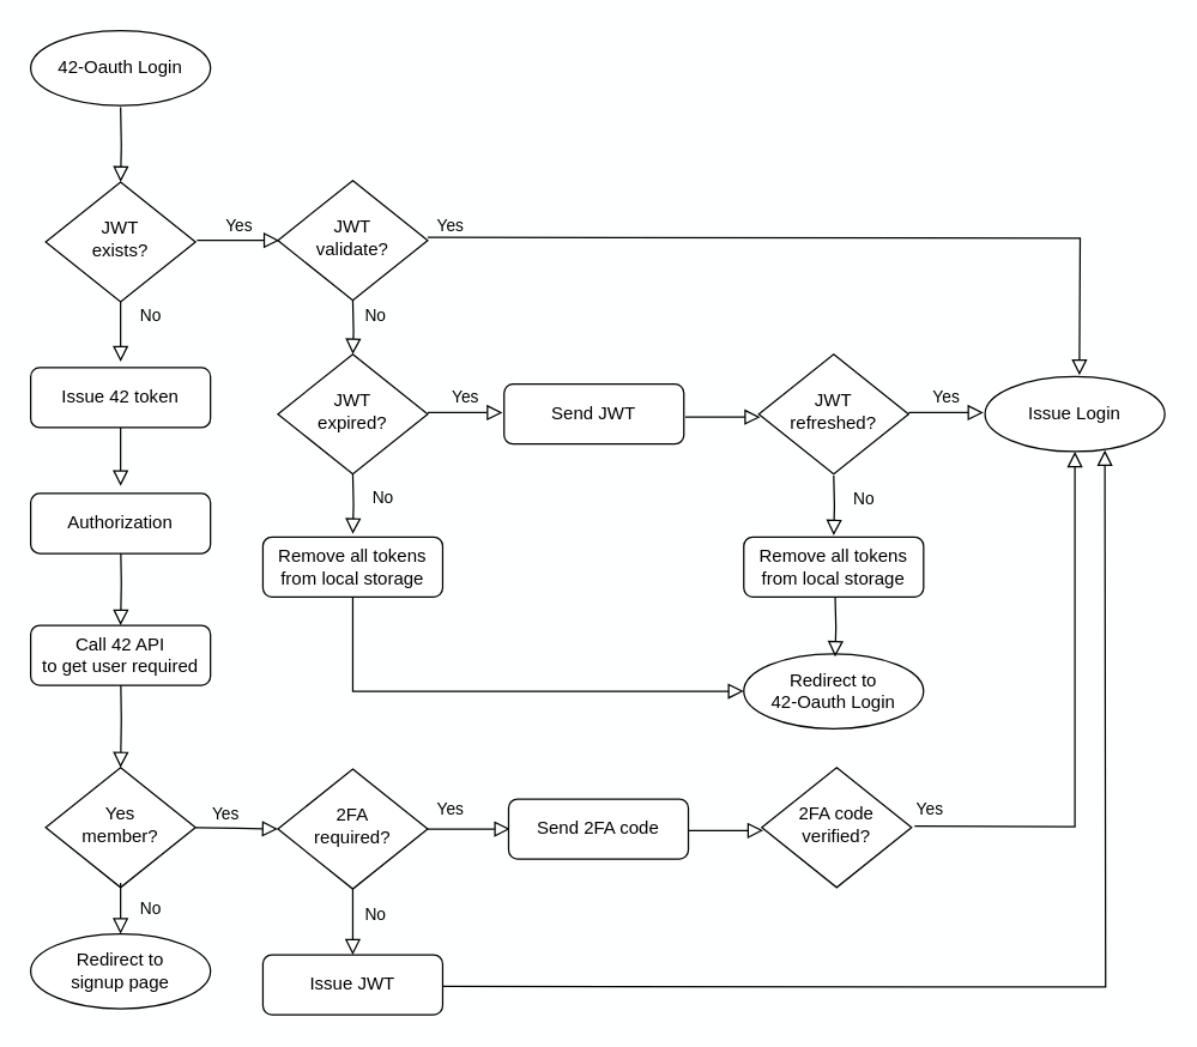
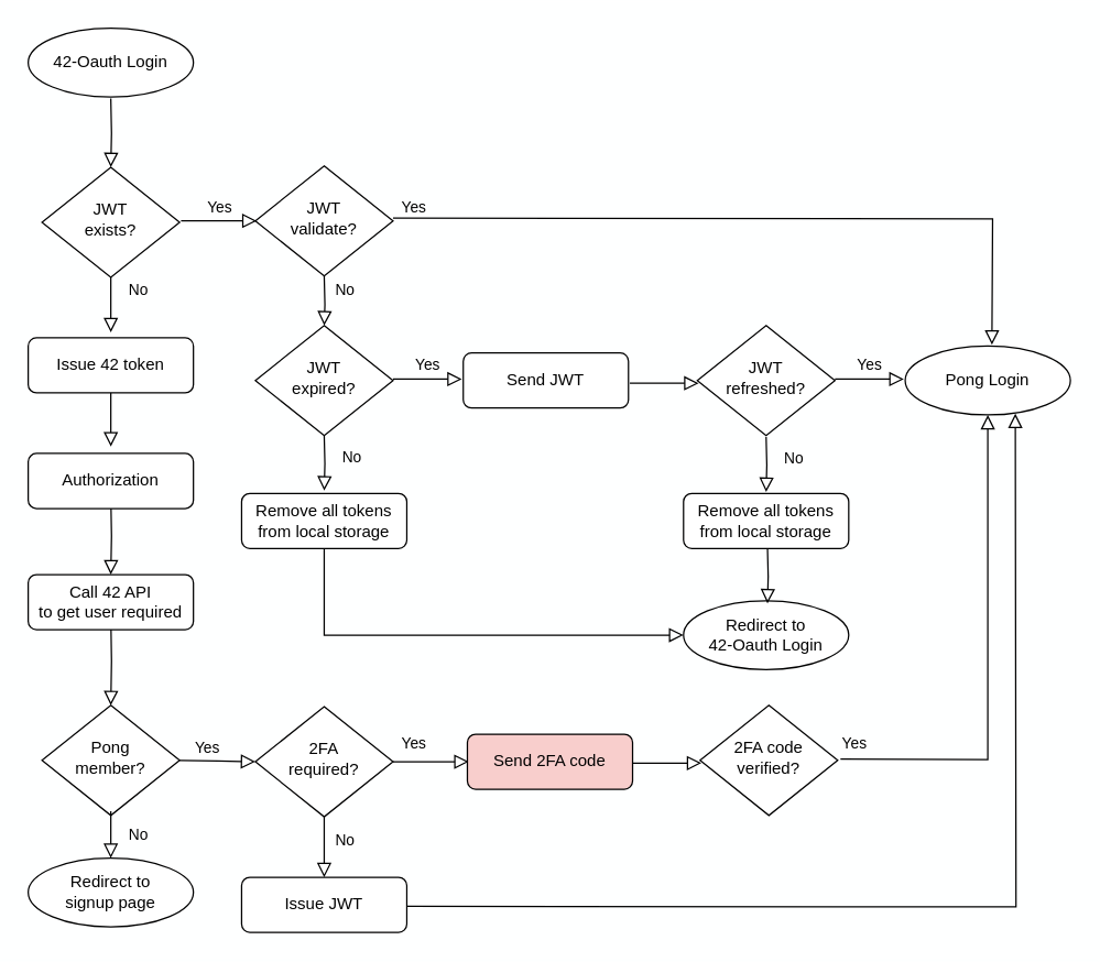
  <mxCell id="0" />
  <mxCell id="1" parent="0" />
  <mxCell id="2" value="" style="rounded=0;html=1;jettySize=auto;orthogonalLoop=1;fontSize=11;endArrow=block;endFill=0;endSize=8;strokeWidth=1;shadow=0;labelBackgroundColor=none;edgeStyle=orthogonalEdgeStyle;" parent="1" target="5" edge="1"><mxGeometry relative="1" as="geometry"><mxPoint x="80" y="71" as="sourcePoint" /></mxGeometry></mxCell>
  <mxCell id="3" value="No" style="rounded=0;html=1;jettySize=auto;orthogonalLoop=1;fontSize=11;endArrow=block;endFill=0;endSize=8;strokeWidth=1;shadow=0;labelBackgroundColor=none;edgeStyle=orthogonalEdgeStyle;" parent="1" source="5" edge="1"><mxGeometry x="-0.556" y="20" relative="1" as="geometry"><mxPoint as="offset" /><mxPoint x="80" y="241" as="targetPoint" /></mxGeometry></mxCell>
  <mxCell id="4" value="Yes" style="edgeStyle=orthogonalEdgeStyle;rounded=0;html=1;jettySize=auto;orthogonalLoop=1;fontSize=11;endArrow=block;endFill=0;endSize=8;strokeWidth=1;shadow=0;labelBackgroundColor=none;entryX=0;entryY=0.5;entryDx=0;entryDy=0;" parent="1" edge="1"><mxGeometry x="0.027" y="10" relative="1" as="geometry"><mxPoint as="offset" /><mxPoint x="131" y="160" as="sourcePoint" /><mxPoint x="186" y="160" as="targetPoint" /></mxGeometry></mxCell>
  <mxCell id="5" value="JWT&lt;br&gt;exists?" style="rhombus;whiteSpace=wrap;html=1;shadow=0;fontFamily=Helvetica;fontSize=12;align=center;strokeWidth=1;spacing=6;spacingTop=-4;" parent="1" vertex="1"><mxGeometry x="30" y="121" width="100" height="80" as="geometry" /></mxCell>
  <mxCell id="6" value="" style="rounded=0;html=1;jettySize=auto;orthogonalLoop=1;fontSize=11;endArrow=block;endFill=0;endSize=8;strokeWidth=1;shadow=0;labelBackgroundColor=none;edgeStyle=orthogonalEdgeStyle;" parent="1" edge="1"><mxGeometry x="-0.156" y="20" relative="1" as="geometry"><mxPoint as="offset" /><mxPoint x="80" y="279" as="sourcePoint" /><mxPoint x="80" y="324" as="targetPoint" /></mxGeometry></mxCell>
  <mxCell id="7" value="Send JWT" style="rounded=1;whiteSpace=wrap;html=1;fontSize=12;glass=0;strokeWidth=1;shadow=0;" parent="1" vertex="1"><mxGeometry x="336" y="256" width="120" height="40" as="geometry" /></mxCell>
  <mxCell id="8" value="42-Oauth Login" style="ellipse;whiteSpace=wrap;html=1;" vertex="1" parent="1"><mxGeometry x="20" y="20" width="120" height="50" as="geometry" /></mxCell>
  <mxCell id="9" value="Yes" style="edgeStyle=orthogonalEdgeStyle;rounded=0;html=1;jettySize=auto;orthogonalLoop=1;fontSize=11;endArrow=block;endFill=0;endSize=8;strokeWidth=1;shadow=0;labelBackgroundColor=none;" edge="1" parent="1"><mxGeometry x="-0.943" y="8" relative="1" as="geometry"><mxPoint as="offset" /><mxPoint x="285" y="158" as="sourcePoint" /><mxPoint x="720" y="250" as="targetPoint" /></mxGeometry></mxCell>
  <mxCell id="10" value="JWT&lt;br&gt;validate?" style="rhombus;whiteSpace=wrap;html=1;shadow=0;fontFamily=Helvetica;fontSize=12;align=center;strokeWidth=1;spacing=6;spacingTop=-4;" vertex="1" parent="1"><mxGeometry x="185" y="120" width="100" height="80" as="geometry" /></mxCell>
  <mxCell id="11" value="No" style="rounded=0;html=1;jettySize=auto;orthogonalLoop=1;fontSize=11;endArrow=block;endFill=0;endSize=8;strokeWidth=1;shadow=0;labelBackgroundColor=none;edgeStyle=orthogonalEdgeStyle;" edge="1" parent="1" target="12"><mxGeometry x="-0.433" y="15" relative="1" as="geometry"><mxPoint as="offset" /><mxPoint x="235" y="200" as="sourcePoint" /></mxGeometry></mxCell>
  <mxCell id="12" value="JWT&lt;br&gt;expired?" style="rhombus;whiteSpace=wrap;html=1;shadow=0;fontFamily=Helvetica;fontSize=12;align=center;strokeWidth=1;spacing=6;spacingTop=-4;" vertex="1" parent="1"><mxGeometry x="185" y="236" width="100" height="80" as="geometry" /></mxCell>
  <mxCell id="13" value="No" style="rounded=0;html=1;jettySize=auto;orthogonalLoop=1;fontSize=11;endArrow=block;endFill=0;endSize=8;strokeWidth=1;shadow=0;labelBackgroundColor=none;edgeStyle=orthogonalEdgeStyle;" edge="1" parent="1"><mxGeometry x="-0.25" y="20" relative="1" as="geometry"><mxPoint as="offset" /><mxPoint x="235" y="316" as="sourcePoint" /><mxPoint x="235" y="356" as="targetPoint" /></mxGeometry></mxCell>
  <mxCell id="14" value="Yes" style="edgeStyle=orthogonalEdgeStyle;rounded=0;html=1;jettySize=auto;orthogonalLoop=1;fontSize=11;endArrow=block;endFill=0;endSize=8;strokeWidth=1;shadow=0;labelBackgroundColor=none;" edge="1" parent="1"><mxGeometry y="10" relative="1" as="geometry"><mxPoint as="offset" /><mxPoint x="285" y="275" as="sourcePoint" /><mxPoint x="335" y="275" as="targetPoint" /></mxGeometry></mxCell>
  <mxCell id="15" value="" style="edgeStyle=orthogonalEdgeStyle;rounded=0;html=1;jettySize=auto;orthogonalLoop=1;fontSize=11;endArrow=block;endFill=0;endSize=8;strokeWidth=1;shadow=0;labelBackgroundColor=none;" edge="1" parent="1"><mxGeometry y="10" relative="1" as="geometry"><mxPoint as="offset" /><mxPoint x="457" y="278" as="sourcePoint" /><mxPoint x="507" y="278" as="targetPoint" /></mxGeometry></mxCell>
  <mxCell id="16" value="JWT&lt;br&gt;refreshed?" style="rhombus;whiteSpace=wrap;html=1;shadow=0;fontFamily=Helvetica;fontSize=12;align=center;strokeWidth=1;spacing=6;spacingTop=-4;" vertex="1" parent="1"><mxGeometry x="506" y="236" width="100" height="80" as="geometry" /></mxCell>
  <mxCell id="17" value="Yes" style="edgeStyle=orthogonalEdgeStyle;rounded=0;html=1;jettySize=auto;orthogonalLoop=1;fontSize=11;endArrow=block;endFill=0;endSize=8;strokeWidth=1;shadow=0;labelBackgroundColor=none;" edge="1" parent="1"><mxGeometry y="10" relative="1" as="geometry"><mxPoint as="offset" /><mxPoint x="606" y="275" as="sourcePoint" /><mxPoint x="656" y="275" as="targetPoint" /></mxGeometry></mxCell>
- <mxCell id="18" value="Issue Login" style="ellipse;whiteSpace=wrap;html=1;" vertex="1" parent="1"><mxGeometry x="657" y="251" width="120" height="50" as="geometry" /></mxCell>
+ <mxCell id="18" value="Pong Login" style="ellipse;whiteSpace=wrap;html=1;" vertex="1" parent="1"><mxGeometry x="657" y="251" width="120" height="50" as="geometry" /></mxCell>
  <mxCell id="19" value="No" style="rounded=0;html=1;jettySize=auto;orthogonalLoop=1;fontSize=11;endArrow=block;endFill=0;endSize=8;strokeWidth=1;shadow=0;labelBackgroundColor=none;edgeStyle=orthogonalEdgeStyle;" edge="1" parent="1"><mxGeometry x="-0.25" y="20" relative="1" as="geometry"><mxPoint as="offset" /><mxPoint x="556" y="317" as="sourcePoint" /><mxPoint x="556" y="357" as="targetPoint" /></mxGeometry></mxCell>
  <mxCell id="20" value="Remove all tokens&lt;br&gt;from local storage" style="rounded=1;whiteSpace=wrap;html=1;fontSize=12;glass=0;strokeWidth=1;shadow=0;" vertex="1" parent="1"><mxGeometry x="175" y="358" width="120" height="40" as="geometry" /></mxCell>
  <mxCell id="21" value="" style="rounded=0;html=1;jettySize=auto;orthogonalLoop=1;fontSize=11;endArrow=block;endFill=0;endSize=8;strokeWidth=1;shadow=0;labelBackgroundColor=none;edgeStyle=orthogonalEdgeStyle;exitX=0.5;exitY=1;exitDx=0;exitDy=0;entryX=0;entryY=0.5;entryDx=0;entryDy=0;" edge="1" parent="1" source="20" target="22"><mxGeometry x="-0.25" y="20" relative="1" as="geometry"><mxPoint as="offset" /><mxPoint x="236" y="398" as="sourcePoint" /><mxPoint x="236" y="438" as="targetPoint" /></mxGeometry></mxCell>
  <mxCell id="22" value="Redirect to&lt;br&gt;42-Oauth Login" style="ellipse;whiteSpace=wrap;html=1;" vertex="1" parent="1"><mxGeometry x="496" y="436" width="120" height="50" as="geometry" /></mxCell>
  <mxCell id="23" value="Remove all tokens&lt;br&gt;from local storage" style="rounded=1;whiteSpace=wrap;html=1;fontSize=12;glass=0;strokeWidth=1;shadow=0;" vertex="1" parent="1"><mxGeometry x="496" y="358" width="120" height="40" as="geometry" /></mxCell>
  <mxCell id="24" value="" style="rounded=0;html=1;jettySize=auto;orthogonalLoop=1;fontSize=11;endArrow=block;endFill=0;endSize=8;strokeWidth=1;shadow=0;labelBackgroundColor=none;edgeStyle=orthogonalEdgeStyle;" edge="1" parent="1"><mxGeometry x="-0.25" y="20" relative="1" as="geometry"><mxPoint as="offset" /><mxPoint x="557" y="398" as="sourcePoint" /><mxPoint x="557" y="438" as="targetPoint" /></mxGeometry></mxCell>
  <mxCell id="25" value="Issue 42 token" style="rounded=1;whiteSpace=wrap;html=1;fontSize=12;glass=0;strokeWidth=1;shadow=0;" vertex="1" parent="1"><mxGeometry x="20" y="245" width="120" height="40" as="geometry" /></mxCell>
  <mxCell id="26" value="" style="rounded=0;html=1;jettySize=auto;orthogonalLoop=1;fontSize=11;endArrow=block;endFill=0;endSize=8;strokeWidth=1;shadow=0;labelBackgroundColor=none;edgeStyle=orthogonalEdgeStyle;entryX=0.5;entryY=0;entryDx=0;entryDy=0;" edge="1" parent="1" target="29"><mxGeometry x="-0.156" y="20" relative="1" as="geometry"><mxPoint as="offset" /><mxPoint x="80" y="360" as="sourcePoint" /><mxPoint x="80" y="405" as="targetPoint" /></mxGeometry></mxCell>
  <mxCell id="27" value="Authorization" style="rounded=1;whiteSpace=wrap;html=1;fontSize=12;glass=0;strokeWidth=1;shadow=0;" vertex="1" parent="1"><mxGeometry x="20" y="329" width="120" height="40" as="geometry" /></mxCell>
  <mxCell id="28" value="" style="rounded=0;html=1;jettySize=auto;orthogonalLoop=1;fontSize=11;endArrow=block;endFill=0;endSize=8;strokeWidth=1;shadow=0;labelBackgroundColor=none;edgeStyle=orthogonalEdgeStyle;entryX=0.5;entryY=0;entryDx=0;entryDy=0;" edge="1" parent="1" target="30"><mxGeometry x="-0.156" y="20" relative="1" as="geometry"><mxPoint as="offset" /><mxPoint x="80" y="447" as="sourcePoint" /><mxPoint x="80" y="492" as="targetPoint" /></mxGeometry></mxCell>
  <mxCell id="29" value="Call 42 API&lt;br&gt;to get user required" style="rounded=1;whiteSpace=wrap;html=1;fontSize=12;glass=0;strokeWidth=1;shadow=0;" vertex="1" parent="1"><mxGeometry x="20" y="417" width="120" height="40" as="geometry" /></mxCell>
- <mxCell id="30" value="Yes&lt;br&gt;member?" style="rhombus;whiteSpace=wrap;html=1;shadow=0;fontFamily=Helvetica;fontSize=12;align=center;strokeWidth=1;spacing=6;spacingTop=-4;" vertex="1" parent="1"><mxGeometry x="30" y="512" width="100" height="80" as="geometry" /></mxCell>
+ <mxCell id="30" value="Pong&lt;br&gt;member?" style="rhombus;whiteSpace=wrap;html=1;shadow=0;fontFamily=Helvetica;fontSize=12;align=center;strokeWidth=1;spacing=6;spacingTop=-4;" vertex="1" parent="1"><mxGeometry x="30" y="512" width="100" height="80" as="geometry" /></mxCell>
  <mxCell id="31" value="Yes" style="edgeStyle=orthogonalEdgeStyle;rounded=0;html=1;jettySize=auto;orthogonalLoop=1;fontSize=11;endArrow=block;endFill=0;endSize=8;strokeWidth=1;shadow=0;labelBackgroundColor=none;entryX=0;entryY=0.5;entryDx=0;entryDy=0;" edge="1" parent="1" target="36"><mxGeometry x="-0.285" y="9" relative="1" as="geometry"><mxPoint as="offset" /><mxPoint x="130" y="552" as="sourcePoint" /><mxPoint x="180" y="552" as="targetPoint" /></mxGeometry></mxCell>
  <mxCell id="32" value="No" style="rounded=0;html=1;jettySize=auto;orthogonalLoop=1;fontSize=11;endArrow=block;endFill=0;endSize=8;strokeWidth=1;shadow=0;labelBackgroundColor=none;edgeStyle=orthogonalEdgeStyle;entryX=0.5;entryY=0;entryDx=0;entryDy=0;" edge="1" parent="1" target="33"><mxGeometry x="0.011" y="-20" relative="1" as="geometry"><mxPoint x="40" as="offset" /><mxPoint x="80" y="589" as="sourcePoint" /><mxPoint x="80" y="629" as="targetPoint" /></mxGeometry></mxCell>
  <mxCell id="33" value="Redirect to&lt;br&gt;signup page" style="ellipse;whiteSpace=wrap;html=1;" vertex="1" parent="1"><mxGeometry x="20" y="623" width="120" height="50" as="geometry" /></mxCell>
  <mxCell id="34" value="Issue JWT" style="rounded=1;whiteSpace=wrap;html=1;fontSize=12;glass=0;strokeWidth=1;shadow=0;" vertex="1" parent="1"><mxGeometry x="175" y="637" width="120" height="40" as="geometry" /></mxCell>
  <mxCell id="35" value="" style="edgeStyle=orthogonalEdgeStyle;rounded=0;html=1;jettySize=auto;orthogonalLoop=1;fontSize=11;endArrow=block;endFill=0;endSize=8;strokeWidth=1;shadow=0;labelBackgroundColor=none;" edge="1" parent="1"><mxGeometry y="10" relative="1" as="geometry"><mxPoint as="offset" /><mxPoint x="295" y="658" as="sourcePoint" /><mxPoint x="737" y="300" as="targetPoint" /></mxGeometry></mxCell>
  <mxCell id="36" value="2FA&lt;br&gt;required?" style="rhombus;whiteSpace=wrap;html=1;shadow=0;fontFamily=Helvetica;fontSize=12;align=center;strokeWidth=1;spacing=6;spacingTop=-4;" vertex="1" parent="1"><mxGeometry x="185" y="513" width="100" height="80" as="geometry" /></mxCell>
  <mxCell id="37" value="Yes" style="edgeStyle=orthogonalEdgeStyle;rounded=0;html=1;jettySize=auto;orthogonalLoop=1;fontSize=11;endArrow=block;endFill=0;endSize=8;strokeWidth=1;shadow=0;labelBackgroundColor=none;entryX=0;entryY=0.5;entryDx=0;entryDy=0;" edge="1" parent="1"><mxGeometry x="-0.455" y="13" relative="1" as="geometry"><mxPoint as="offset" /><mxPoint x="285" y="553" as="sourcePoint" /><mxPoint x="340" y="553" as="targetPoint" /></mxGeometry></mxCell>
  <mxCell id="38" value="No" style="rounded=0;html=1;jettySize=auto;orthogonalLoop=1;fontSize=11;endArrow=block;endFill=0;endSize=8;strokeWidth=1;shadow=0;labelBackgroundColor=none;edgeStyle=orthogonalEdgeStyle;entryX=0.5;entryY=0;entryDx=0;entryDy=0;" edge="1" parent="1"><mxGeometry x="-0.227" y="15" relative="1" as="geometry"><mxPoint as="offset" /><mxPoint x="235" y="593" as="sourcePoint" /><mxPoint x="235" y="637" as="targetPoint" /></mxGeometry></mxCell>
- <mxCell id="39" value="Send 2FA code" style="rounded=1;whiteSpace=wrap;html=1;fontSize=12;glass=0;strokeWidth=1;shadow=0;" vertex="1" parent="1"><mxGeometry x="339" y="533" width="120" height="40" as="geometry" /></mxCell>
+ <mxCell id="39" value="Send 2FA code" style="rounded=1;whiteSpace=wrap;html=1;fontSize=12;glass=0;strokeWidth=1;shadow=0;fillColor=#f8cecc;" vertex="1" parent="1"><mxGeometry x="339" y="533" width="120" height="40" as="geometry" /></mxCell>
  <mxCell id="40" value="" style="edgeStyle=orthogonalEdgeStyle;rounded=0;html=1;jettySize=auto;orthogonalLoop=1;fontSize=11;endArrow=block;endFill=0;endSize=8;strokeWidth=1;shadow=0;labelBackgroundColor=none;" edge="1" parent="1"><mxGeometry y="10" relative="1" as="geometry"><mxPoint as="offset" /><mxPoint x="459" y="554" as="sourcePoint" /><mxPoint x="509" y="554" as="targetPoint" /></mxGeometry></mxCell>
  <mxCell id="41" value="2FA code&lt;br&gt;verified?" style="rhombus;whiteSpace=wrap;html=1;shadow=0;fontFamily=Helvetica;fontSize=12;align=center;strokeWidth=1;spacing=6;spacingTop=-4;" vertex="1" parent="1"><mxGeometry x="508" y="512" width="100" height="80" as="geometry" /></mxCell>
  <mxCell id="42" value="Yes" style="edgeStyle=orthogonalEdgeStyle;rounded=0;html=1;jettySize=auto;orthogonalLoop=1;fontSize=11;endArrow=block;endFill=0;endSize=8;strokeWidth=1;shadow=0;labelBackgroundColor=none;entryX=0.5;entryY=1;entryDx=0;entryDy=0;" edge="1" parent="1" target="18"><mxGeometry x="-0.944" y="11" relative="1" as="geometry"><mxPoint as="offset" /><mxPoint x="610" y="551" as="sourcePoint" /><mxPoint x="660" y="550" as="targetPoint" /></mxGeometry></mxCell>
